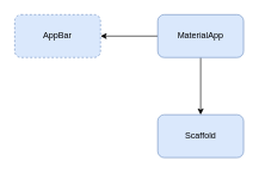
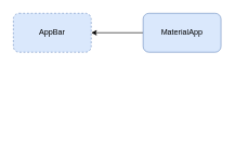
  <mxCell id="0" />
  <mxCell id="1" parent="0" />
- <mxCell id="2" value="" style="edgeStyle=orthogonalEdgeStyle;rounded=0;orthogonalLoop=1;jettySize=auto;html=1;" edge="1" parent="1" source="4" target="5"><mxGeometry relative="1" as="geometry" /></mxCell>
  <mxCell id="3" value="" style="edgeStyle=orthogonalEdgeStyle;rounded=0;orthogonalLoop=1;jettySize=auto;html=1;" edge="1" parent="1" source="4" target="6"><mxGeometry relative="1" as="geometry" /></mxCell>
  <mxCell id="4" value="MaterialApp" style="rounded=1;whiteSpace=wrap;html=1;fillColor=#dae8fc;strokeColor=#6c8ebf;" vertex="1" parent="1"><mxGeometry x="220" y="20" width="120" height="60" as="geometry" /></mxCell>
- <mxCell id="5" value="Scaffold" style="whiteSpace=wrap;html=1;rounded=1;strokeColor=#6c8ebf;fillColor=#dae8fc;" vertex="1" parent="1"><mxGeometry x="220" y="160" width="120" height="60" as="geometry" /></mxCell>
  <mxCell id="6" value="AppBar" style="whiteSpace=wrap;html=1;rounded=1;strokeColor=#6c8ebf;fillColor=#dae8fc;dashed=1;" vertex="1" parent="1"><mxGeometry x="20" y="20" width="120" height="60" as="geometry" /></mxCell>
